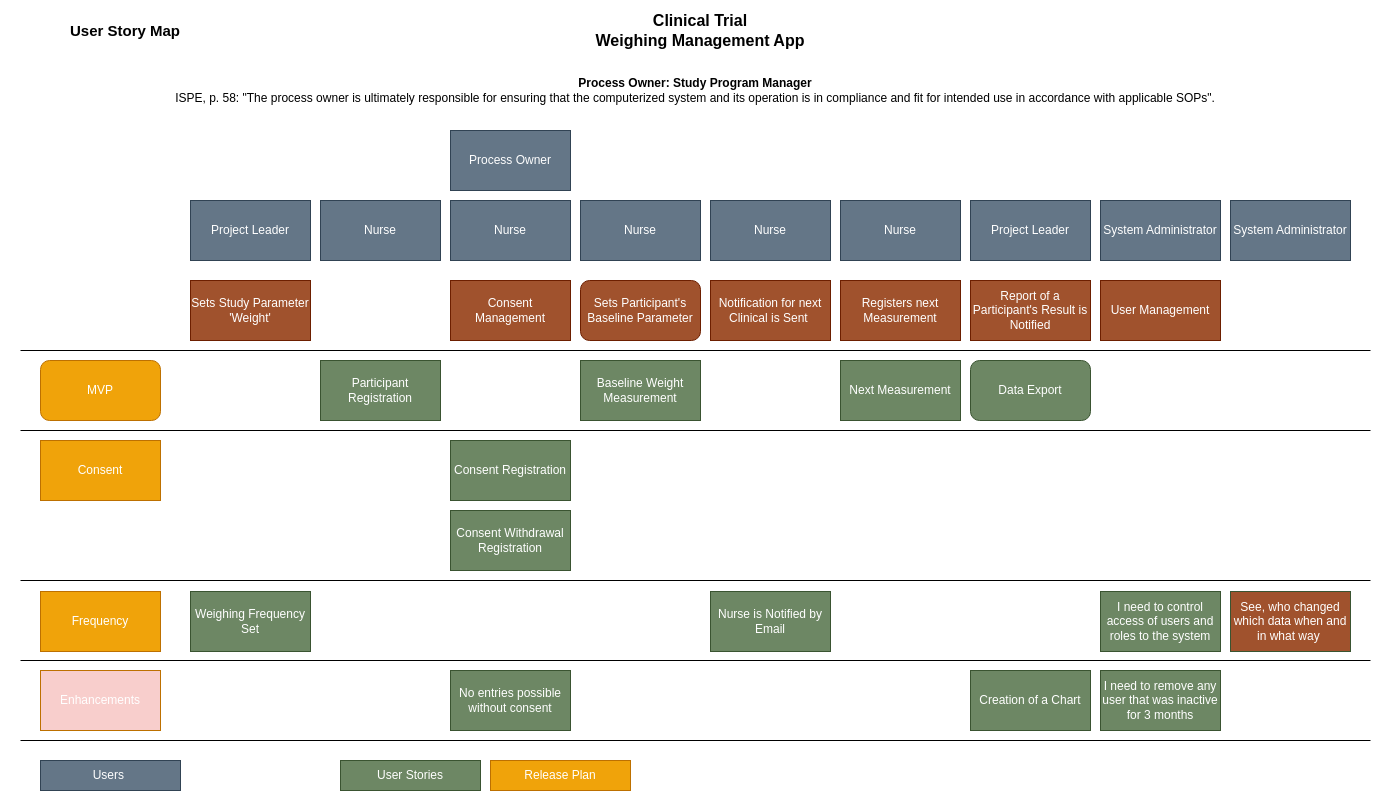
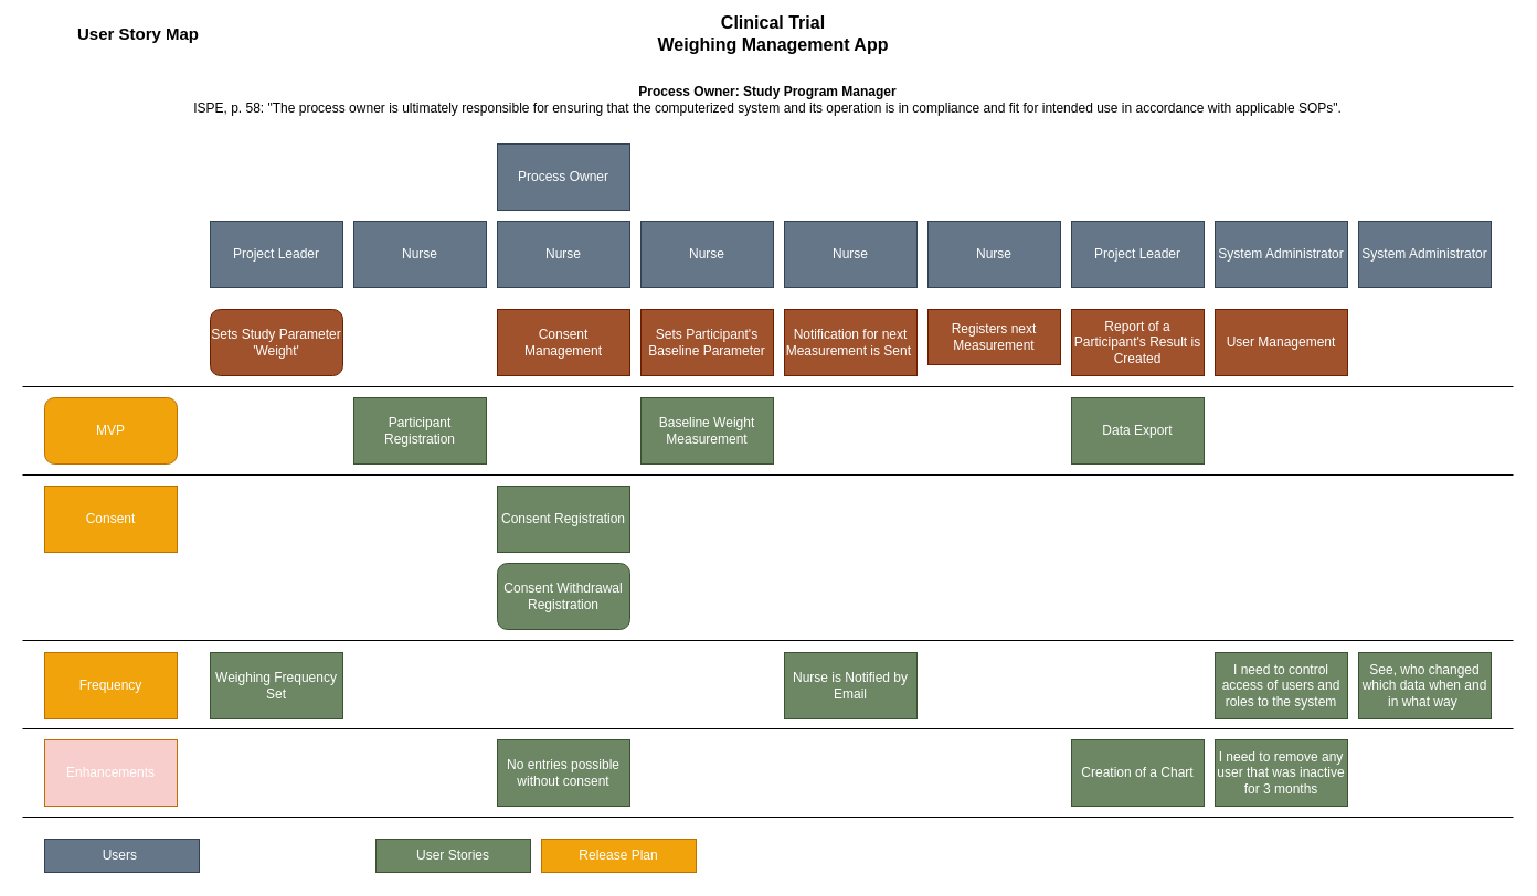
  <mxCell id="0" />
  <mxCell id="1" parent="0" />
  <mxCell id="2" value="Project Leader" style="rounded=0;whiteSpace=wrap;html=1;fillColor=#647687;strokeColor=#314354;fontColor=#ffffff;" parent="1" vertex="1"><mxGeometry x="190" y="200" width="120" height="60" as="geometry" /></mxCell>
  <mxCell id="3" value="&lt;font style=&quot;font-size: 16px&quot;&gt;&lt;b&gt;Clinical Trial &lt;br&gt;Weighing Management App&lt;/b&gt;&lt;/font&gt;" style="text;html=1;strokeColor=none;fillColor=none;align=center;verticalAlign=middle;whiteSpace=wrap;rounded=0;" parent="1" vertex="1"><mxGeometry x="590" y="20" width="220" height="20" as="geometry" /></mxCell>
- <mxCell id="4" value="Registers next Measurement" style="rounded=0;whiteSpace=wrap;html=1;fillColor=#a0522d;strokeColor=#6D1F00;fontColor=#ffffff;" parent="1" vertex="1"><mxGeometry x="840" y="280" width="120" height="60" as="geometry" /></mxCell>
+ <mxCell id="4" value="Registers next Measurement" style="rounded=0;whiteSpace=wrap;html=1;fillColor=#a0522d;strokeColor=#6D1F00;fontColor=#ffffff;" parent="1" vertex="1"><mxGeometry x="840" y="280" width="120" height="50" as="geometry" /></mxCell>
  <mxCell id="5" value="MVP" style="whiteSpace=wrap;html=1;fillColor=#f0a30a;strokeColor=#BD7000;fontColor=#ffffff;rounded=1;" parent="1" vertex="1"><mxGeometry x="40" y="360" width="120" height="60" as="geometry" /></mxCell>
- <mxCell id="6" value="Sets Study Parameter 'Weight'" style="rounded=0;whiteSpace=wrap;html=1;fillColor=#a0522d;strokeColor=#6D1F00;fontColor=#ffffff;" parent="1" vertex="1"><mxGeometry x="190" y="280" width="120" height="60" as="geometry" /></mxCell>
+ <mxCell id="6" value="Sets Study Parameter 'Weight'" style="whiteSpace=wrap;html=1;fillColor=#a0522d;strokeColor=#6D1F00;fontColor=#ffffff;rounded=1;" parent="1" vertex="1"><mxGeometry x="190" y="280" width="120" height="60" as="geometry" /></mxCell>
  <mxCell id="7" value="Consent Management" style="rounded=0;whiteSpace=wrap;html=1;fillColor=#a0522d;strokeColor=#6D1F00;fontColor=#ffffff;" parent="1" vertex="1"><mxGeometry x="450" y="280" width="120" height="60" as="geometry" /></mxCell>
- <mxCell id="8" value="Sets Participant's Baseline Parameter" style="whiteSpace=wrap;html=1;fillColor=#a0522d;strokeColor=#6D1F00;fontColor=#ffffff;rounded=1;" parent="1" vertex="1"><mxGeometry x="580" y="280" width="120" height="60" as="geometry" /></mxCell>
- <mxCell id="9" value="Notification for next Clinical is Sent&amp;nbsp;" style="rounded=0;whiteSpace=wrap;html=1;fillColor=#a0522d;strokeColor=#6D1F00;fontColor=#ffffff;" parent="1" vertex="1"><mxGeometry x="710" y="280" width="120" height="60" as="geometry" /></mxCell>
- <mxCell id="10" value="Report of a Participant's Result is Notified" style="rounded=0;whiteSpace=wrap;html=1;fillColor=#a0522d;strokeColor=#6D1F00;fontColor=#ffffff;" parent="1" vertex="1"><mxGeometry x="970" y="280" width="120" height="60" as="geometry" /></mxCell>
+ <mxCell id="8" value="Sets Participant's Baseline Parameter" style="rounded=0;whiteSpace=wrap;html=1;fillColor=#a0522d;strokeColor=#6D1F00;fontColor=#ffffff;" parent="1" vertex="1"><mxGeometry x="580" y="280" width="120" height="60" as="geometry" /></mxCell>
+ <mxCell id="9" value="Notification for next Measurement is Sent&amp;nbsp;" style="rounded=0;whiteSpace=wrap;html=1;fillColor=#a0522d;strokeColor=#6D1F00;fontColor=#ffffff;" parent="1" vertex="1"><mxGeometry x="710" y="280" width="120" height="60" as="geometry" /></mxCell>
+ <mxCell id="10" value="Report of a Participant's Result is Created" style="rounded=0;whiteSpace=wrap;html=1;fillColor=#a0522d;strokeColor=#6D1F00;fontColor=#ffffff;" parent="1" vertex="1"><mxGeometry x="970" y="280" width="120" height="60" as="geometry" /></mxCell>
  <mxCell id="11" value="Nurse" style="rounded=0;whiteSpace=wrap;html=1;fillColor=#647687;strokeColor=#314354;fontColor=#ffffff;" parent="1" vertex="1"><mxGeometry x="320" y="200" width="120" height="60" as="geometry" /></mxCell>
  <mxCell id="12" value="Project Leader" style="rounded=0;whiteSpace=wrap;html=1;fillColor=#647687;strokeColor=#314354;fontColor=#ffffff;" parent="1" vertex="1"><mxGeometry x="970" y="200" width="120" height="60" as="geometry" /></mxCell>
  <mxCell id="13" value="Nurse" style="rounded=0;whiteSpace=wrap;html=1;fillColor=#647687;strokeColor=#314354;fontColor=#ffffff;" parent="1" vertex="1"><mxGeometry x="450" y="200" width="120" height="60" as="geometry" /></mxCell>
  <mxCell id="14" value="Nurse" style="rounded=0;whiteSpace=wrap;html=1;fillColor=#647687;strokeColor=#314354;fontColor=#ffffff;" parent="1" vertex="1"><mxGeometry x="580" y="200" width="120" height="60" as="geometry" /></mxCell>
  <mxCell id="15" value="Nurse" style="rounded=0;whiteSpace=wrap;html=1;fillColor=#647687;strokeColor=#314354;fontColor=#ffffff;" parent="1" vertex="1"><mxGeometry x="710" y="200" width="120" height="60" as="geometry" /></mxCell>
  <mxCell id="16" value="Nurse" style="rounded=0;whiteSpace=wrap;html=1;fillColor=#647687;strokeColor=#314354;fontColor=#ffffff;" parent="1" vertex="1"><mxGeometry x="840" y="200" width="120" height="60" as="geometry" /></mxCell>
  <mxCell id="17" value="Frequency" style="rounded=0;whiteSpace=wrap;html=1;fillColor=#f0a30a;strokeColor=#BD7000;fontColor=#ffffff;" parent="1" vertex="1"><mxGeometry x="40" y="591" width="120" height="60" as="geometry" /></mxCell>
  <mxCell id="18" value="Consent" style="rounded=0;whiteSpace=wrap;html=1;fillColor=#f0a30a;strokeColor=#BD7000;fontColor=#ffffff;" parent="1" vertex="1"><mxGeometry x="40" y="440" width="120" height="60" as="geometry" /></mxCell>
  <mxCell id="19" value="Participant Registration" style="rounded=0;whiteSpace=wrap;html=1;fillColor=#6d8764;strokeColor=#3A5431;fontColor=#ffffff;" parent="1" vertex="1"><mxGeometry x="320" y="360" width="120" height="60" as="geometry" /></mxCell>
  <mxCell id="20" value="Baseline Weight Measurement" style="rounded=0;whiteSpace=wrap;html=1;fillColor=#6d8764;strokeColor=#3A5431;fontColor=#ffffff;" parent="1" vertex="1"><mxGeometry x="580" y="360" width="120" height="60" as="geometry" /></mxCell>
- <mxCell id="21" value="Next Measurement" style="rounded=0;whiteSpace=wrap;html=1;fillColor=#6d8764;strokeColor=#3A5431;fontColor=#ffffff;" parent="1" vertex="1"><mxGeometry x="840" y="360" width="120" height="60" as="geometry" /></mxCell>
- <mxCell id="22" value="Data Export" style="whiteSpace=wrap;html=1;fillColor=#6d8764;strokeColor=#3A5431;fontColor=#ffffff;rounded=1;" parent="1" vertex="1"><mxGeometry x="970" y="360" width="120" height="60" as="geometry" /></mxCell>
+ <mxCell id="22" value="Data Export" style="rounded=0;whiteSpace=wrap;html=1;fillColor=#6d8764;strokeColor=#3A5431;fontColor=#ffffff;" parent="1" vertex="1"><mxGeometry x="970" y="360" width="120" height="60" as="geometry" /></mxCell>
  <mxCell id="23" value="Consent Registration" style="rounded=0;whiteSpace=wrap;html=1;fillColor=#6d8764;strokeColor=#3A5431;fontColor=#ffffff;" parent="1" vertex="1"><mxGeometry x="450" y="440" width="120" height="60" as="geometry" /></mxCell>
  <mxCell id="24" value="" style="endArrow=none;html=1;" parent="1" edge="1"><mxGeometry width="50" height="50" relative="1" as="geometry"><mxPoint x="20" y="430" as="sourcePoint" /><mxPoint x="1370" y="430" as="targetPoint" /></mxGeometry></mxCell>
  <mxCell id="25" value="" style="endArrow=none;html=1;" parent="1" edge="1"><mxGeometry width="50" height="50" relative="1" as="geometry"><mxPoint x="20" y="350" as="sourcePoint" /><mxPoint x="1370" y="350" as="targetPoint" /></mxGeometry></mxCell>
- <mxCell id="26" value="Consent Withdrawal Registration" style="rounded=0;whiteSpace=wrap;html=1;fillColor=#6d8764;strokeColor=#3A5431;fontColor=#ffffff;" parent="1" vertex="1"><mxGeometry x="450" y="510" width="120" height="60" as="geometry" /></mxCell>
+ <mxCell id="26" value="Consent Withdrawal Registration" style="whiteSpace=wrap;html=1;fillColor=#6d8764;strokeColor=#3A5431;fontColor=#ffffff;rounded=1;" parent="1" vertex="1"><mxGeometry x="450" y="510" width="120" height="60" as="geometry" /></mxCell>
  <mxCell id="27" value="" style="endArrow=none;html=1;" parent="1" edge="1"><mxGeometry width="50" height="50" relative="1" as="geometry"><mxPoint x="20" y="580" as="sourcePoint" /><mxPoint x="1370" y="580" as="targetPoint" /></mxGeometry></mxCell>
  <mxCell id="28" value="Weighing Frequency Set" style="rounded=0;whiteSpace=wrap;html=1;fillColor=#6d8764;strokeColor=#3A5431;fontColor=#ffffff;" parent="1" vertex="1"><mxGeometry x="190" y="591" width="120" height="60" as="geometry" /></mxCell>
  <mxCell id="29" value="Nurse is Notified by Email" style="rounded=0;whiteSpace=wrap;html=1;fillColor=#6d8764;strokeColor=#3A5431;fontColor=#ffffff;" parent="1" vertex="1"><mxGeometry x="710" y="591" width="120" height="60" as="geometry" /></mxCell>
  <mxCell id="30" value="I need to control access of users and roles to the system" style="rounded=0;whiteSpace=wrap;html=1;fillColor=#6d8764;strokeColor=#3A5431;fontColor=#ffffff;" parent="1" vertex="1"><mxGeometry x="1100" y="591" width="120" height="60" as="geometry" /></mxCell>
- <mxCell id="31" value="See, who changed which data when and in what way&amp;nbsp;" style="rounded=0;whiteSpace=wrap;html=1;fillColor=#a0522d;strokeColor=#3A5431;fontColor=#ffffff;" parent="1" vertex="1"><mxGeometry x="1230" y="591" width="120" height="60" as="geometry" /></mxCell>
+ <mxCell id="31" value="See, who changed which data when and in what way&amp;nbsp;" style="rounded=0;whiteSpace=wrap;html=1;fillColor=#6d8764;strokeColor=#3A5431;fontColor=#ffffff;" parent="1" vertex="1"><mxGeometry x="1230" y="591" width="120" height="60" as="geometry" /></mxCell>
  <mxCell id="32" value="System Administrator" style="rounded=0;whiteSpace=wrap;html=1;fillColor=#647687;strokeColor=#314354;fontColor=#ffffff;" parent="1" vertex="1"><mxGeometry x="1100" y="200" width="120" height="60" as="geometry" /></mxCell>
  <mxCell id="33" value="" style="endArrow=none;html=1;" parent="1" edge="1"><mxGeometry width="50" height="50" relative="1" as="geometry"><mxPoint x="20" y="660" as="sourcePoint" /><mxPoint x="1370" y="660" as="targetPoint" /></mxGeometry></mxCell>
  <mxCell id="34" value="Enhancements" style="rounded=0;whiteSpace=wrap;html=1;fillColor=#f8cecc;strokeColor=#BD7000;fontColor=#ffffff;" parent="1" vertex="1"><mxGeometry x="40" y="670" width="120" height="60" as="geometry" /></mxCell>
  <mxCell id="35" value="" style="endArrow=none;html=1;" parent="1" edge="1"><mxGeometry width="50" height="50" relative="1" as="geometry"><mxPoint x="20" y="740" as="sourcePoint" /><mxPoint x="1370" y="740" as="targetPoint" /></mxGeometry></mxCell>
  <mxCell id="36" value="&lt;b&gt;Process Owner: Study Program Manager&lt;/b&gt;&lt;br&gt;ISPE, p. 58: &quot;The process owner is ultimately responsible for ensuring that the computerized system and its operation is in compliance and fit for intended use in accordance with applicable SOPs&quot;." style="text;html=1;strokeColor=none;fillColor=none;align=center;verticalAlign=middle;whiteSpace=wrap;rounded=0;" parent="1" vertex="1"><mxGeometry x="20" y="80" width="1350" height="20" as="geometry" /></mxCell>
  <mxCell id="37" value="User Stories" style="rounded=0;whiteSpace=wrap;html=1;fillColor=#6d8764;strokeColor=#3A5431;fontColor=#ffffff;" parent="1" vertex="1"><mxGeometry x="340" y="760" width="140" height="30" as="geometry" /></mxCell>
  <mxCell id="38" value="Release Plan" style="rounded=0;whiteSpace=wrap;html=1;fillColor=#f0a30a;strokeColor=#BD7000;fontColor=#ffffff;" parent="1" vertex="1"><mxGeometry x="490" y="760" width="140" height="30" as="geometry" /></mxCell>
  <mxCell id="39" value="Users&amp;nbsp;" style="rounded=0;whiteSpace=wrap;html=1;fillColor=#647687;strokeColor=#314354;fontColor=#ffffff;" parent="1" vertex="1"><mxGeometry x="40" y="760" width="140" height="30" as="geometry" /></mxCell>
  <mxCell id="40" value="No entries possible without consent" style="rounded=0;whiteSpace=wrap;html=1;fillColor=#6d8764;strokeColor=#3A5431;fontColor=#ffffff;" parent="1" vertex="1"><mxGeometry x="450" y="670" width="120" height="60" as="geometry" /></mxCell>
  <mxCell id="41" value="User Management" style="rounded=0;whiteSpace=wrap;html=1;fillColor=#a0522d;strokeColor=#6D1F00;fontColor=#ffffff;" parent="1" vertex="1"><mxGeometry x="1100" y="280" width="120" height="60" as="geometry" /></mxCell>
  <mxCell id="42" value="I need to remove any user that was inactive for 3 months" style="rounded=0;whiteSpace=wrap;html=1;fillColor=#6d8764;strokeColor=#3A5431;fontColor=#ffffff;" parent="1" vertex="1"><mxGeometry x="1100" y="670" width="120" height="60" as="geometry" /></mxCell>
  <mxCell id="43" value="System Administrator" style="rounded=0;whiteSpace=wrap;html=1;fillColor=#647687;strokeColor=#314354;fontColor=#ffffff;" parent="1" vertex="1"><mxGeometry x="1230" y="200" width="120" height="60" as="geometry" /></mxCell>
  <mxCell id="44" value="Process Owner" style="rounded=0;whiteSpace=wrap;html=1;fillColor=#647687;strokeColor=#314354;fontColor=#ffffff;" parent="1" vertex="1"><mxGeometry x="450" y="130" width="120" height="60" as="geometry" /></mxCell>
  <mxCell id="45" value="Creation of a Chart&lt;span style=&quot;font-family: monospace ; font-size: 0px&quot;&gt;%3CmxGraphModel%3E%3Croot%3E%3CmxCell%20id%3D%220%22%2F%3E%3CmxCell%20id%3D%221%22%20parent%3D%220%22%2F%3E%3CmxCell%20id%3D%222%22%20value%3D%22Participant%20Registration%22%20style%3D%22rounded%3D0%3BwhiteSpace%3Dwrap%3Bhtml%3D1%3BfillColor%3D%236d8764%3BstrokeColor%3D%233A5431%3BfontColor%3D%23ffffff%3B%22%20vertex%3D%221%22%20parent%3D%221%22%3E%3CmxGeometry%20x%3D%22290%22%20y%3D%22360%22%20width%3D%22120%22%20height%3D%2260%22%20as%3D%22geometry%22%2F%3E%3C%2FmxCell%3E%3C%2Froot%3E%3C%2FmxGraphModel%3E&lt;/span&gt;" style="rounded=0;whiteSpace=wrap;html=1;fillColor=#6d8764;strokeColor=#3A5431;fontColor=#ffffff;" vertex="1" parent="1"><mxGeometry x="970" y="670" width="120" height="60" as="geometry" /></mxCell>
  <mxCell id="46" value="User Story Map" style="text;html=1;strokeColor=none;fillColor=none;align=center;verticalAlign=middle;whiteSpace=wrap;rounded=0;fontSize=15;fontStyle=1" vertex="1" parent="1"><mxGeometry x="40" y="20" width="170" height="20" as="geometry" /></mxCell>
